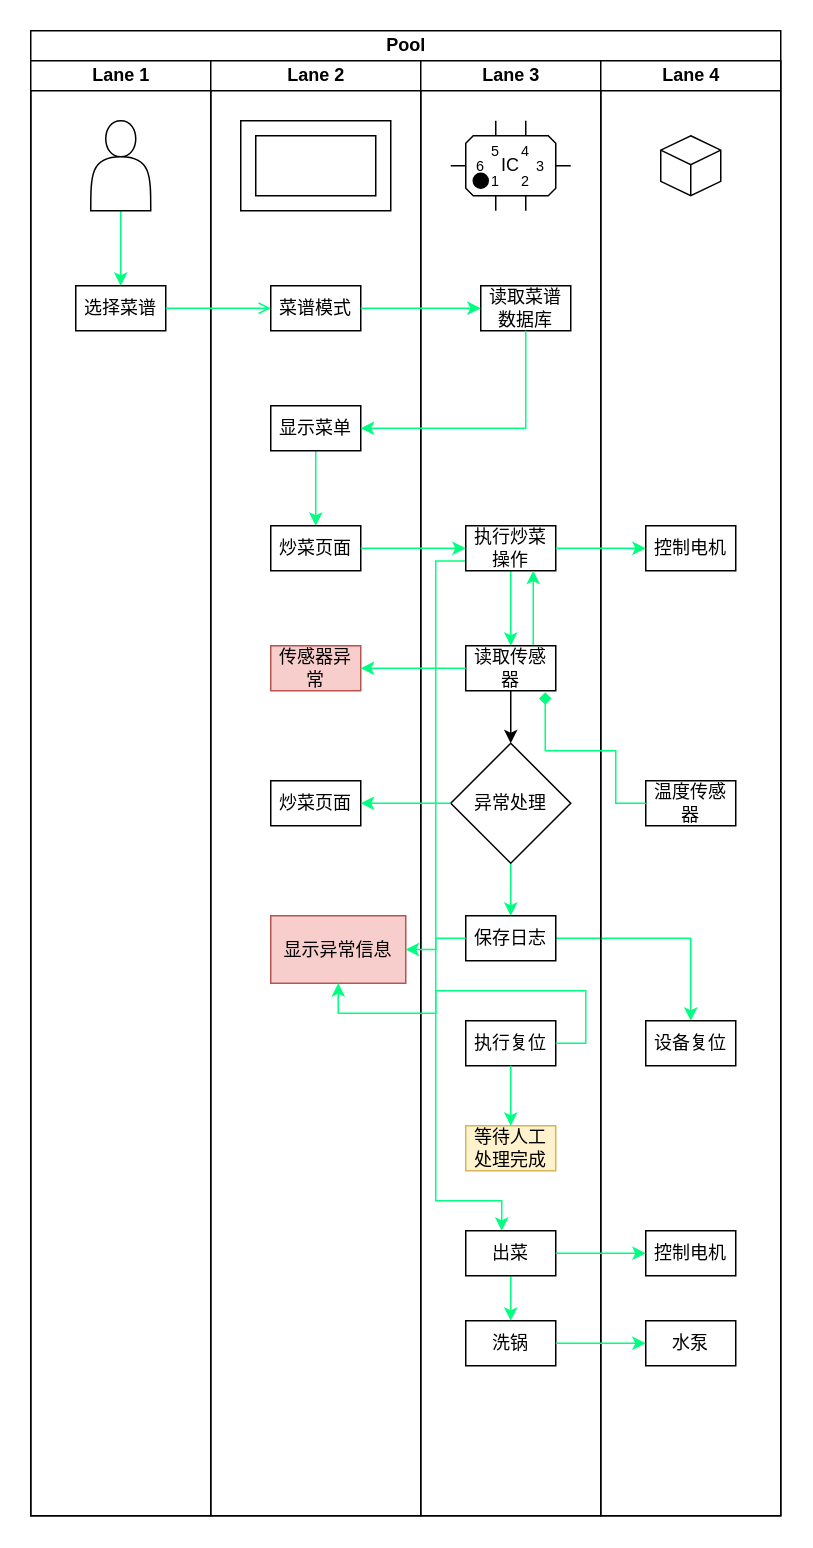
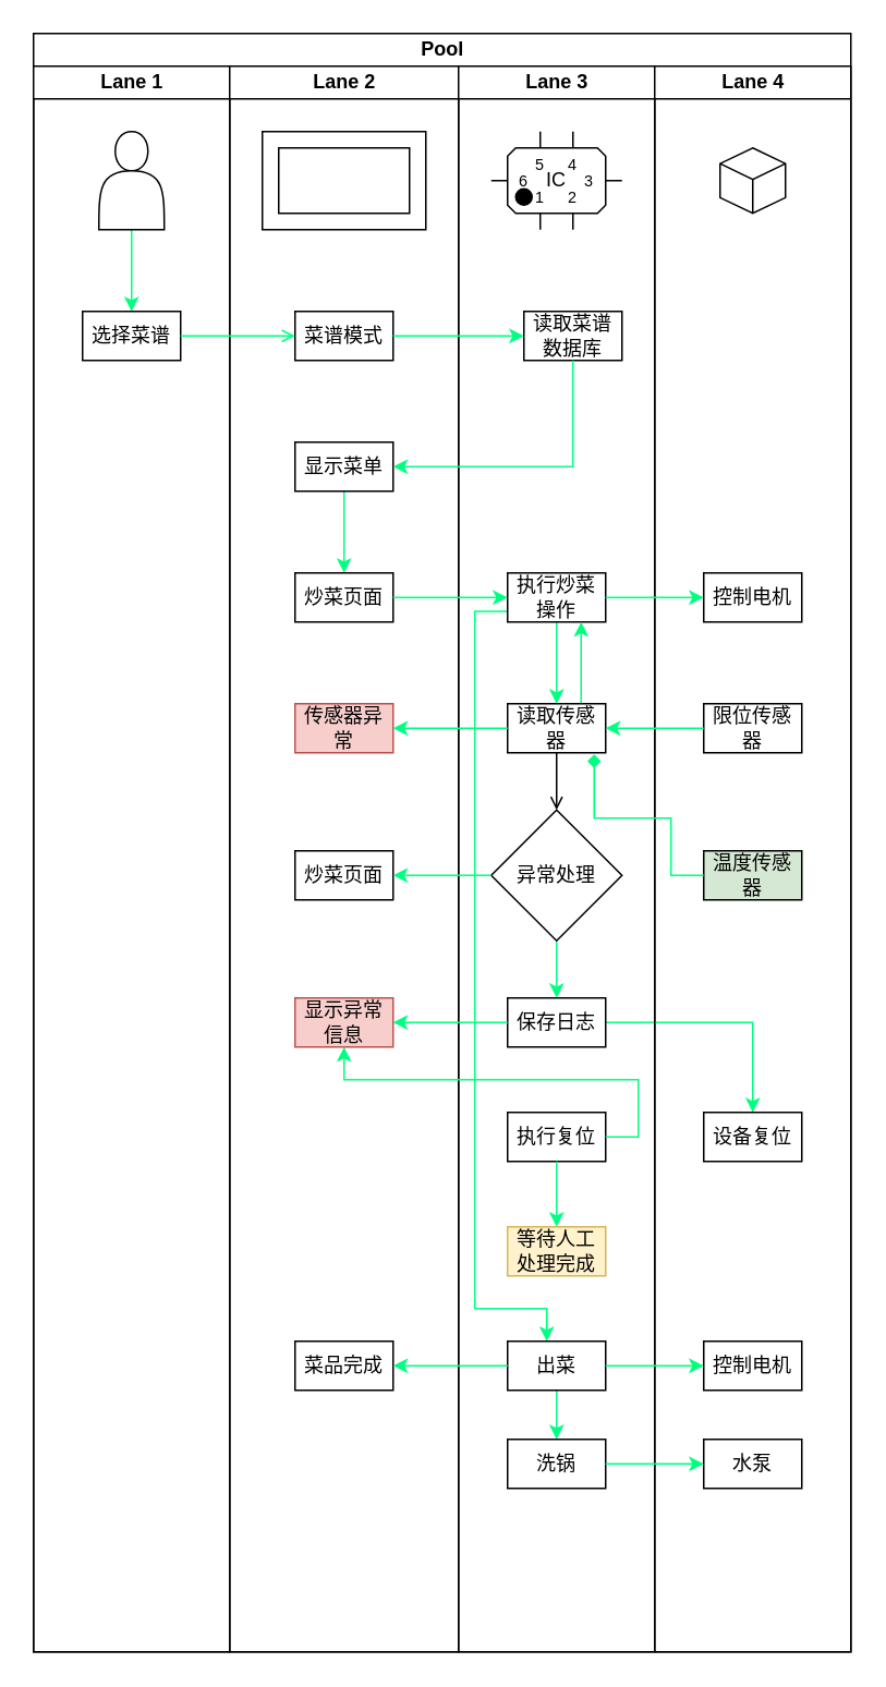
  <mxCell id="0" />
  <mxCell id="1" parent="0" />
  <mxCell id="2" value="Pool" style="swimlane;childLayout=stackLayout;resizeParent=1;resizeParentMax=0;startSize=20;html=1;" vertex="1" parent="1"><mxGeometry x="20" y="20" width="500" height="990" as="geometry" /></mxCell>
  <mxCell id="3" value="Lane 1" style="swimlane;startSize=20;html=1;" vertex="1" parent="2"><mxGeometry y="20" width="120" height="970" as="geometry" /></mxCell>
  <mxCell id="4" value="" style="edgeStyle=orthogonalEdgeStyle;rounded=0;orthogonalLoop=1;jettySize=auto;html=1;strokeColor=#00FF80;" edge="1" parent="3" source="5" target="6"><mxGeometry relative="1" as="geometry" /></mxCell>
  <mxCell id="5" value="" style="shape=actor;whiteSpace=wrap;html=1;" vertex="1" parent="3"><mxGeometry x="40" y="40" width="40" height="60" as="geometry" /></mxCell>
  <mxCell id="6" value="选择菜谱" style="whiteSpace=wrap;html=1;" vertex="1" parent="3"><mxGeometry x="30" y="150" width="60" height="30" as="geometry" /></mxCell>
  <mxCell id="7" value="Lane 2" style="swimlane;startSize=20;html=1;" vertex="1" parent="2"><mxGeometry x="120" y="20" width="140" height="970" as="geometry" /></mxCell>
  <mxCell id="8" value="" style="verticalLabelPosition=bottom;verticalAlign=top;html=1;shape=mxgraph.basic.frame;dx=10;whiteSpace=wrap;" vertex="1" parent="7"><mxGeometry x="20" y="40" width="100" height="60" as="geometry" /></mxCell>
  <mxCell id="9" value="菜谱模式" style="whiteSpace=wrap;html=1;" vertex="1" parent="7"><mxGeometry x="40" y="150" width="60" height="30" as="geometry" /></mxCell>
  <mxCell id="10" value="" style="edgeStyle=orthogonalEdgeStyle;rounded=0;orthogonalLoop=1;jettySize=auto;html=1;strokeColor=#00FF80;" edge="1" parent="7" source="11" target="12"><mxGeometry relative="1" as="geometry" /></mxCell>
  <mxCell id="11" value="显示菜单" style="whiteSpace=wrap;html=1;" vertex="1" parent="7"><mxGeometry x="40" y="230" width="60" height="30" as="geometry" /></mxCell>
  <mxCell id="12" value="炒菜页面" style="whiteSpace=wrap;html=1;" vertex="1" parent="7"><mxGeometry x="40" y="310" width="60" height="30" as="geometry" /></mxCell>
  <mxCell id="13" value="传感器异常" style="whiteSpace=wrap;html=1;fillColor=#f8cecc;strokeColor=#b85450;" vertex="1" parent="7"><mxGeometry x="40" y="390" width="60" height="30" as="geometry" /></mxCell>
  <mxCell id="14" value="炒菜页面" style="whiteSpace=wrap;html=1;" vertex="1" parent="7"><mxGeometry x="40" y="480" width="60" height="30" as="geometry" /></mxCell>
- <mxCell id="15" value="显示异常信息" style="whiteSpace=wrap;html=1;fillColor=#f8cecc;strokeColor=#b85450;" vertex="1" parent="7"><mxGeometry x="40" y="570" width="90" height="45" as="geometry" /></mxCell>
+ <mxCell id="15" value="显示异常信息" style="whiteSpace=wrap;html=1;fillColor=#f8cecc;strokeColor=#b85450;" vertex="1" parent="7"><mxGeometry x="40" y="570" width="60" height="30" as="geometry" /></mxCell>
+ <mxCell id="16" value="菜品完成" style="whiteSpace=wrap;html=1;" vertex="1" parent="7"><mxGeometry x="40" y="780" width="60" height="30" as="geometry" /></mxCell>
  <mxCell id="17" value="Lane 3" style="swimlane;startSize=20;html=1;" vertex="1" parent="2"><mxGeometry x="260" y="20" width="120" height="970" as="geometry" /></mxCell>
  <mxCell id="18" value="IC" style="shadow=0;dashed=0;align=center;html=1;strokeWidth=1;shape=mxgraph.electrical.logic_gates.qfp_ic;whiteSpace=wrap;labelNames=a,b,c,d,e,f,g,h,i,j,k,l,m,n,o,p,q,r,s,t,u,v,w,x,y,z,a1,b1,c1,d1,e1,f1,g1,h1,i1,j1,k1,l1,m1,n1;" vertex="1" parent="17"><mxGeometry x="20" y="40" width="80" height="60" as="geometry" /></mxCell>
  <mxCell id="19" value="读取菜谱数据库" style="whiteSpace=wrap;html=1;" vertex="1" parent="17"><mxGeometry x="40" y="150" width="60" height="30" as="geometry" /></mxCell>
  <mxCell id="20" value="" style="edgeStyle=orthogonalEdgeStyle;rounded=0;orthogonalLoop=1;jettySize=auto;html=1;strokeColor=#00FF80;" edge="1" parent="17" source="22" target="25"><mxGeometry relative="1" as="geometry" /></mxCell>
  <mxCell id="21" style="edgeStyle=orthogonalEdgeStyle;rounded=0;orthogonalLoop=1;jettySize=auto;html=1;exitX=0;exitY=0.75;exitDx=0;exitDy=0;entryX=0.4;entryY=-0.033;entryDx=0;entryDy=0;entryPerimeter=0;strokeColor=#00FF80;" edge="1" parent="17"><mxGeometry relative="1" as="geometry"><mxPoint x="54" y="780" as="targetPoint" /><mxPoint x="30" y="333.49" as="sourcePoint" /><Array as="points"><mxPoint x="10" y="334" /><mxPoint x="10" y="760" /><mxPoint x="54" y="760" /></Array></mxGeometry></mxCell>
  <mxCell id="22" value="执行炒菜操作" style="whiteSpace=wrap;html=1;" vertex="1" parent="17"><mxGeometry x="30" y="310" width="60" height="30" as="geometry" /></mxCell>
- <mxCell id="23" value="" style="edgeStyle=orthogonalEdgeStyle;rounded=0;orthogonalLoop=1;jettySize=auto;html=1;" edge="1" parent="17" source="25" target="27"><mxGeometry relative="1" as="geometry" /></mxCell>
+ <mxCell id="23" value="" style="edgeStyle=orthogonalEdgeStyle;rounded=0;orthogonalLoop=1;jettySize=auto;html=1;endArrow=open;" edge="1" parent="17" source="25" target="27"><mxGeometry relative="1" as="geometry" /></mxCell>
  <mxCell id="24" style="edgeStyle=orthogonalEdgeStyle;rounded=0;orthogonalLoop=1;jettySize=auto;html=1;exitX=0.75;exitY=0;exitDx=0;exitDy=0;entryX=0.75;entryY=1;entryDx=0;entryDy=0;strokeColor=#00FF80;" edge="1" parent="17" source="25" target="22"><mxGeometry relative="1" as="geometry" /></mxCell>
  <mxCell id="25" value="读取传感器" style="whiteSpace=wrap;html=1;" vertex="1" parent="17"><mxGeometry x="30" y="390" width="60" height="30" as="geometry" /></mxCell>
  <mxCell id="26" style="edgeStyle=orthogonalEdgeStyle;rounded=0;orthogonalLoop=1;jettySize=auto;html=1;exitX=0.5;exitY=1;exitDx=0;exitDy=0;entryX=0.5;entryY=0;entryDx=0;entryDy=0;strokeColor=#00FF80;" edge="1" parent="17" source="27" target="29"><mxGeometry relative="1" as="geometry" /></mxCell>
  <mxCell id="27" value="异常处理" style="rhombus;whiteSpace=wrap;html=1;" vertex="1" parent="17"><mxGeometry x="20" y="455" width="80" height="80" as="geometry" /></mxCell>
  <mxCell id="28" value="" style="edgeStyle=orthogonalEdgeStyle;rounded=0;orthogonalLoop=1;jettySize=auto;html=1;strokeColor=#00FF80;" edge="1" parent="17" source="29" target="41"><mxGeometry relative="1" as="geometry" /></mxCell>
  <mxCell id="29" value="保存日志" style="whiteSpace=wrap;html=1;" vertex="1" parent="17"><mxGeometry x="30" y="570" width="60" height="30" as="geometry" /></mxCell>
  <mxCell id="30" value="执行复位" style="whiteSpace=wrap;html=1;" vertex="1" parent="17"><mxGeometry x="30" y="640" width="60" height="30" as="geometry" /></mxCell>
  <mxCell id="31" value="等待人工处理完成" style="whiteSpace=wrap;html=1;fillColor=#fff2cc;strokeColor=#d6b656;" vertex="1" parent="17"><mxGeometry x="30" y="710" width="60" height="30" as="geometry" /></mxCell>
  <mxCell id="32" value="" style="edgeStyle=orthogonalEdgeStyle;rounded=0;orthogonalLoop=1;jettySize=auto;html=1;strokeColor=#00FF80;" edge="1" parent="17" source="30" target="31"><mxGeometry relative="1" as="geometry" /></mxCell>
  <mxCell id="33" value="" style="edgeStyle=orthogonalEdgeStyle;rounded=0;orthogonalLoop=1;jettySize=auto;html=1;strokeColor=#00FF80;" edge="1" parent="17" source="34" target="35"><mxGeometry relative="1" as="geometry" /></mxCell>
  <mxCell id="34" value="出菜" style="whiteSpace=wrap;html=1;" vertex="1" parent="17"><mxGeometry x="30" y="780" width="60" height="30" as="geometry" /></mxCell>
  <mxCell id="35" value="洗锅" style="whiteSpace=wrap;html=1;" vertex="1" parent="17"><mxGeometry x="30" y="840" width="60" height="30" as="geometry" /></mxCell>
  <mxCell id="36" value="Lane 4" style="swimlane;startSize=20;html=1;" vertex="1" parent="2"><mxGeometry x="380" y="20" width="120" height="970" as="geometry" /></mxCell>
  <mxCell id="37" value="" style="html=1;shape=mxgraph.basic.isocube;isoAngle=15;" vertex="1" parent="36"><mxGeometry x="40" y="50" width="40" height="40" as="geometry" /></mxCell>
  <mxCell id="38" value="控制电机" style="whiteSpace=wrap;html=1;" vertex="1" parent="36"><mxGeometry x="30" y="310" width="60" height="30" as="geometry" /></mxCell>
- <mxCell id="40" value="温度传感器" style="whiteSpace=wrap;html=1;" vertex="1" parent="36"><mxGeometry x="30" y="480" width="60" height="30" as="geometry" /></mxCell>
+ <mxCell id="39" value="限位传感器" style="whiteSpace=wrap;html=1;" vertex="1" parent="36"><mxGeometry x="30" y="390" width="60" height="30" as="geometry" /></mxCell>
+ <mxCell id="40" value="温度传感器" style="whiteSpace=wrap;html=1;fillColor=#d5e8d4;" vertex="1" parent="36"><mxGeometry x="30" y="480" width="60" height="30" as="geometry" /></mxCell>
  <mxCell id="41" value="设备复位" style="whiteSpace=wrap;html=1;" vertex="1" parent="36"><mxGeometry x="30" y="640" width="60" height="30" as="geometry" /></mxCell>
  <mxCell id="42" value="控制电机" style="whiteSpace=wrap;html=1;" vertex="1" parent="36"><mxGeometry x="30" y="780" width="60" height="30" as="geometry" /></mxCell>
  <mxCell id="43" value="水泵" style="whiteSpace=wrap;html=1;" vertex="1" parent="36"><mxGeometry x="30" y="840" width="60" height="30" as="geometry" /></mxCell>
  <mxCell id="44" value="" style="edgeStyle=orthogonalEdgeStyle;rounded=0;orthogonalLoop=1;jettySize=auto;html=1;strokeColor=#00FF80;endArrow=open;" edge="1" parent="2" source="6" target="9"><mxGeometry relative="1" as="geometry" /></mxCell>
  <mxCell id="45" value="" style="edgeStyle=orthogonalEdgeStyle;rounded=0;orthogonalLoop=1;jettySize=auto;html=1;strokeColor=#00FF80;" edge="1" parent="2" source="9" target="19"><mxGeometry relative="1" as="geometry" /></mxCell>
  <mxCell id="46" style="edgeStyle=orthogonalEdgeStyle;rounded=0;orthogonalLoop=1;jettySize=auto;html=1;exitX=0.5;exitY=1;exitDx=0;exitDy=0;entryX=1;entryY=0.5;entryDx=0;entryDy=0;strokeColor=#00FF80;" edge="1" parent="2" source="19" target="11"><mxGeometry relative="1" as="geometry" /></mxCell>
  <mxCell id="47" value="" style="edgeStyle=orthogonalEdgeStyle;rounded=0;orthogonalLoop=1;jettySize=auto;html=1;strokeColor=#00FF80;" edge="1" parent="2" source="12" target="22"><mxGeometry relative="1" as="geometry" /></mxCell>
  <mxCell id="48" value="" style="edgeStyle=orthogonalEdgeStyle;rounded=0;orthogonalLoop=1;jettySize=auto;html=1;strokeColor=#00FF80;" edge="1" parent="2" source="22" target="38"><mxGeometry relative="1" as="geometry" /></mxCell>
+ <mxCell id="49" style="edgeStyle=orthogonalEdgeStyle;rounded=0;orthogonalLoop=1;jettySize=auto;html=1;exitX=0;exitY=0.5;exitDx=0;exitDy=0;entryX=1;entryY=0.5;entryDx=0;entryDy=0;strokeColor=#00FF80;" edge="1" parent="2" source="39" target="25"><mxGeometry relative="1" as="geometry" /></mxCell>
  <mxCell id="50" value="" style="edgeStyle=orthogonalEdgeStyle;rounded=0;orthogonalLoop=1;jettySize=auto;html=1;strokeColor=#00FF80;" edge="1" parent="2" source="25" target="13"><mxGeometry relative="1" as="geometry" /></mxCell>
  <mxCell id="51" style="edgeStyle=orthogonalEdgeStyle;rounded=0;orthogonalLoop=1;jettySize=auto;html=1;exitX=0;exitY=0.5;exitDx=0;exitDy=0;entryX=0.883;entryY=1.033;entryDx=0;entryDy=0;entryPerimeter=0;strokeColor=#00FF80;endArrow=diamond;" edge="1" parent="2" source="40" target="25"><mxGeometry relative="1" as="geometry"><Array as="points"><mxPoint x="390" y="515" /><mxPoint x="390" y="480" /><mxPoint x="343" y="480" /></Array></mxGeometry></mxCell>
  <mxCell id="52" style="edgeStyle=orthogonalEdgeStyle;rounded=0;orthogonalLoop=1;jettySize=auto;html=1;exitX=0;exitY=0.5;exitDx=0;exitDy=0;entryX=1;entryY=0.5;entryDx=0;entryDy=0;strokeColor=#00FF80;" edge="1" parent="2" source="27" target="14"><mxGeometry relative="1" as="geometry" /></mxCell>
  <mxCell id="53" value="" style="edgeStyle=orthogonalEdgeStyle;rounded=0;orthogonalLoop=1;jettySize=auto;html=1;strokeColor=#00FF80;" edge="1" parent="2" source="29" target="15"><mxGeometry relative="1" as="geometry" /></mxCell>
  <mxCell id="54" style="edgeStyle=orthogonalEdgeStyle;rounded=0;orthogonalLoop=1;jettySize=auto;html=1;exitX=1;exitY=0.5;exitDx=0;exitDy=0;strokeColor=#00FF80;" edge="1" parent="2" source="30" target="15"><mxGeometry relative="1" as="geometry" /></mxCell>
+ <mxCell id="55" value="" style="edgeStyle=orthogonalEdgeStyle;rounded=0;orthogonalLoop=1;jettySize=auto;html=1;strokeColor=#00FF80;" edge="1" parent="2" source="34" target="16"><mxGeometry relative="1" as="geometry" /></mxCell>
  <mxCell id="56" value="" style="edgeStyle=orthogonalEdgeStyle;rounded=0;orthogonalLoop=1;jettySize=auto;html=1;strokeColor=#00FF80;" edge="1" parent="2" source="34" target="42"><mxGeometry relative="1" as="geometry" /></mxCell>
  <mxCell id="57" style="edgeStyle=orthogonalEdgeStyle;rounded=0;orthogonalLoop=1;jettySize=auto;html=1;exitX=1;exitY=0.5;exitDx=0;exitDy=0;entryX=0;entryY=0.5;entryDx=0;entryDy=0;strokeColor=#00FF80;" edge="1" parent="2" source="35" target="43"><mxGeometry relative="1" as="geometry" /></mxCell>
